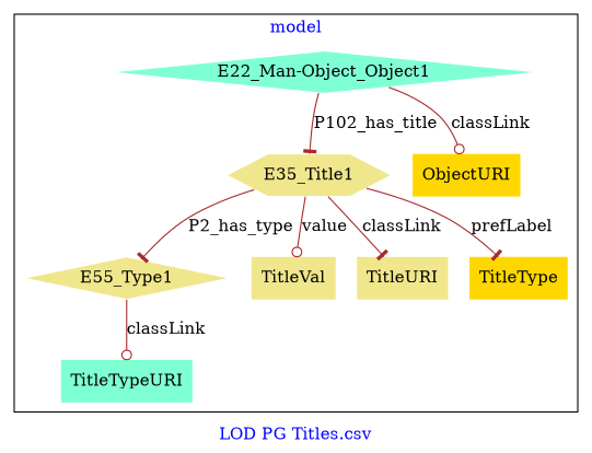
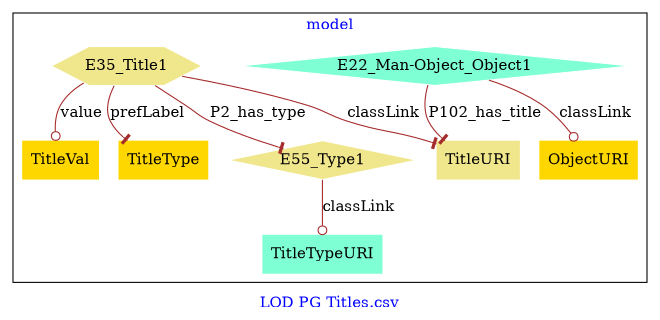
  digraph {
    fontcolor=blue
    label="LOD PG Titles.csv"
    remincross=true
    node [fillcolor=khaki shape=plaintext style=filled]
    edge [arrowhead=tee color=brown fontcolor=black]
    n1 [color=white fillcolor=aquamarine label="E22_Man-Object_Object1" shape=diamond]
    n2 [color=white label=E35_Title1 shape=hexagon]
    n3 [color=white label=E55_Type1 shape=diamond]
    n4 [fillcolor=gold label=ObjectURI]
    n5 [fillcolor=aquamarine label=TitleTypeURI]
-   n6 [label=TitleVal]
+   n6 [fillcolor=gold label=TitleVal]
    n7 [label=TitleURI]
    n8 [fillcolor=gold label=TitleType]
    subgraph cluster_1 {
      label=model
      n1
      n2
      n3
      n4
      n5
      n6
      n7
      n8
    }
-   n1 -> n2 [label=P102_has_title]
+   n1 -> n7 [label=P102_has_title]
    n1 -> n4 [arrowhead=odot label=classLink]
    n2 -> n3 [label=P2_has_type]
    n2 -> n6 [arrowhead=odot label=value]
    n2 -> n7 [label=classLink]
    n2 -> n8 [label=prefLabel]
    n3 -> n5 [arrowhead=odot label=classLink]
  }
